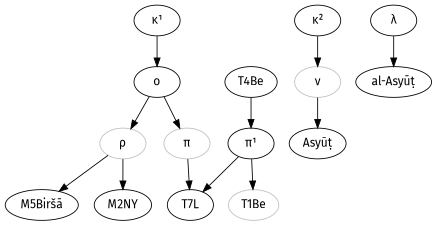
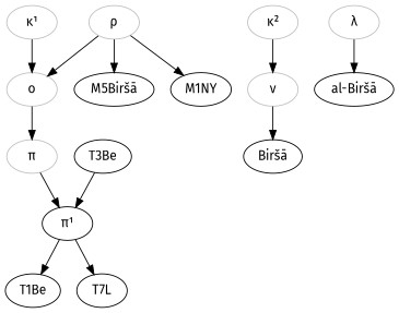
  digraph {
    fontname="Fira Sans"
    node [fontname="Fira Sans"]
    edge [fontname="Fira Sans"]
-   n1 [color=black label="κ¹"]
-   n2 [color=black label="ο"]
-   n3 [color=black label="κ²"]
+   n1 [color=grey label="κ¹"]
+   n2 [color=grey label="ο"]
+   n3 [color=grey label="κ²"]
    n4 [color=grey label="ν"]
    n5 [color=grey label="ρ"]
    n6 [color=grey label="π"]
-   n7 [color=black label="λ"]
-   n8 [label="al-Asyūṭ"]
-   n9 [label="Asyūṭ"]
+   n7 [color=grey label="λ"]
+   n8 [label="al-Biršā"]
+   n9 [label="Biršā"]
    n10 [label="M5Biršā"]
-   M2NY
+   M2NY [label=M1NY]
    n12 [color=black label="π¹"]
-   T1Be [color=grey]
+   T1Be
    n14 [label=T7L]
-   T3Be [label=T4Be]
+   T3Be
    n1 -> n2
-   n2 -> n5
+   n5 -> n2
    n2 -> n6
    n3 -> n4
    n4 -> n9
    n5 -> n10
    n5 -> M2NY
-   n6 -> n14
+   n6 -> n12
    n7 -> n8
    n12 -> T1Be
    n12 -> n14
    T3Be -> n12
  }
